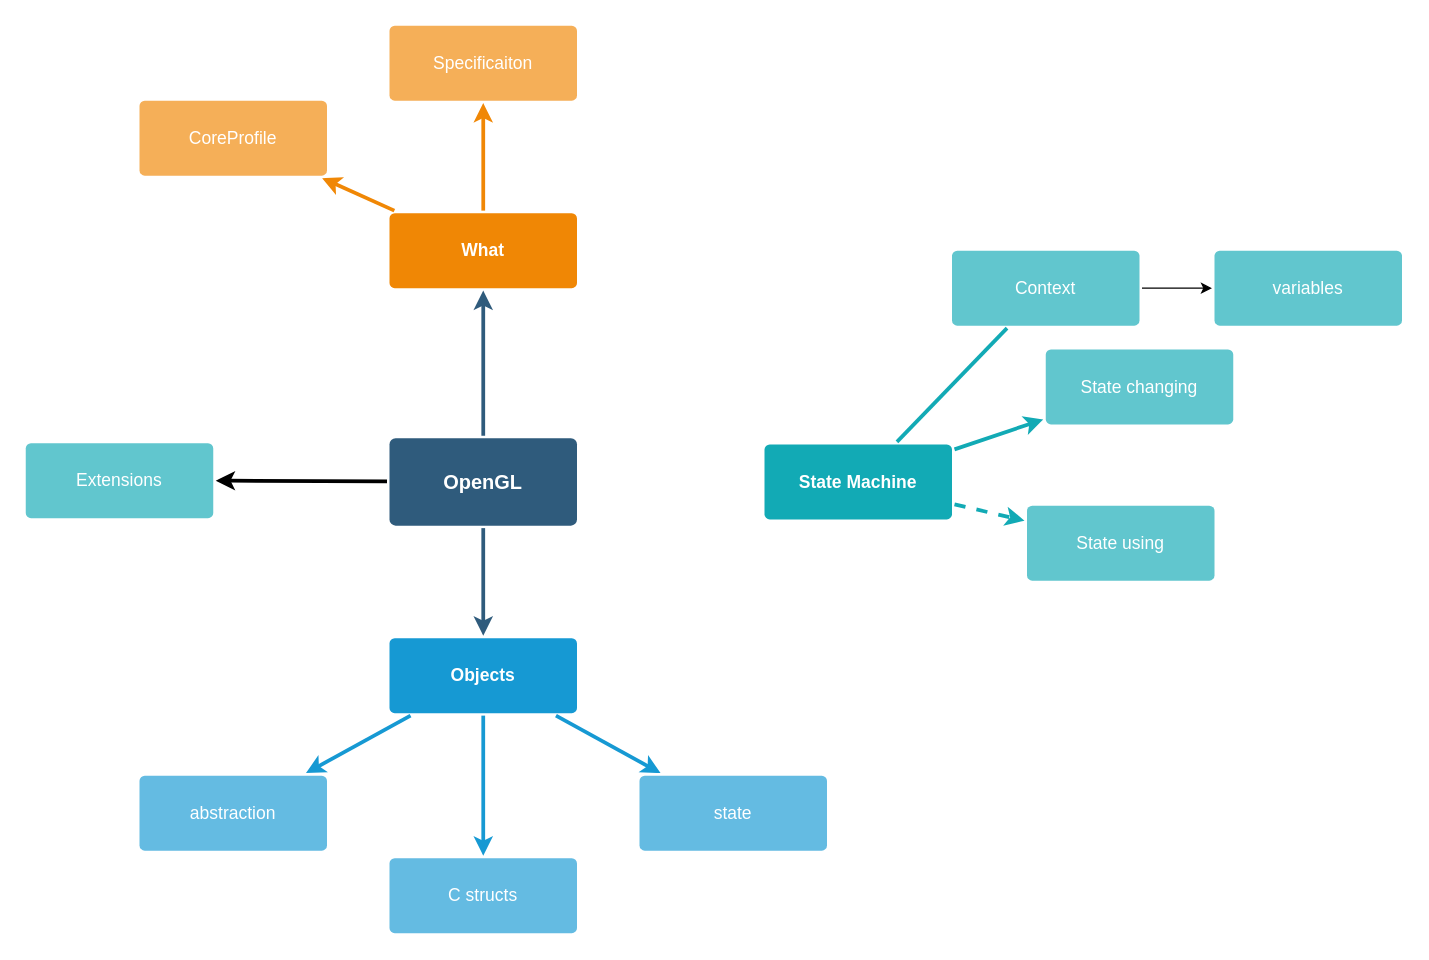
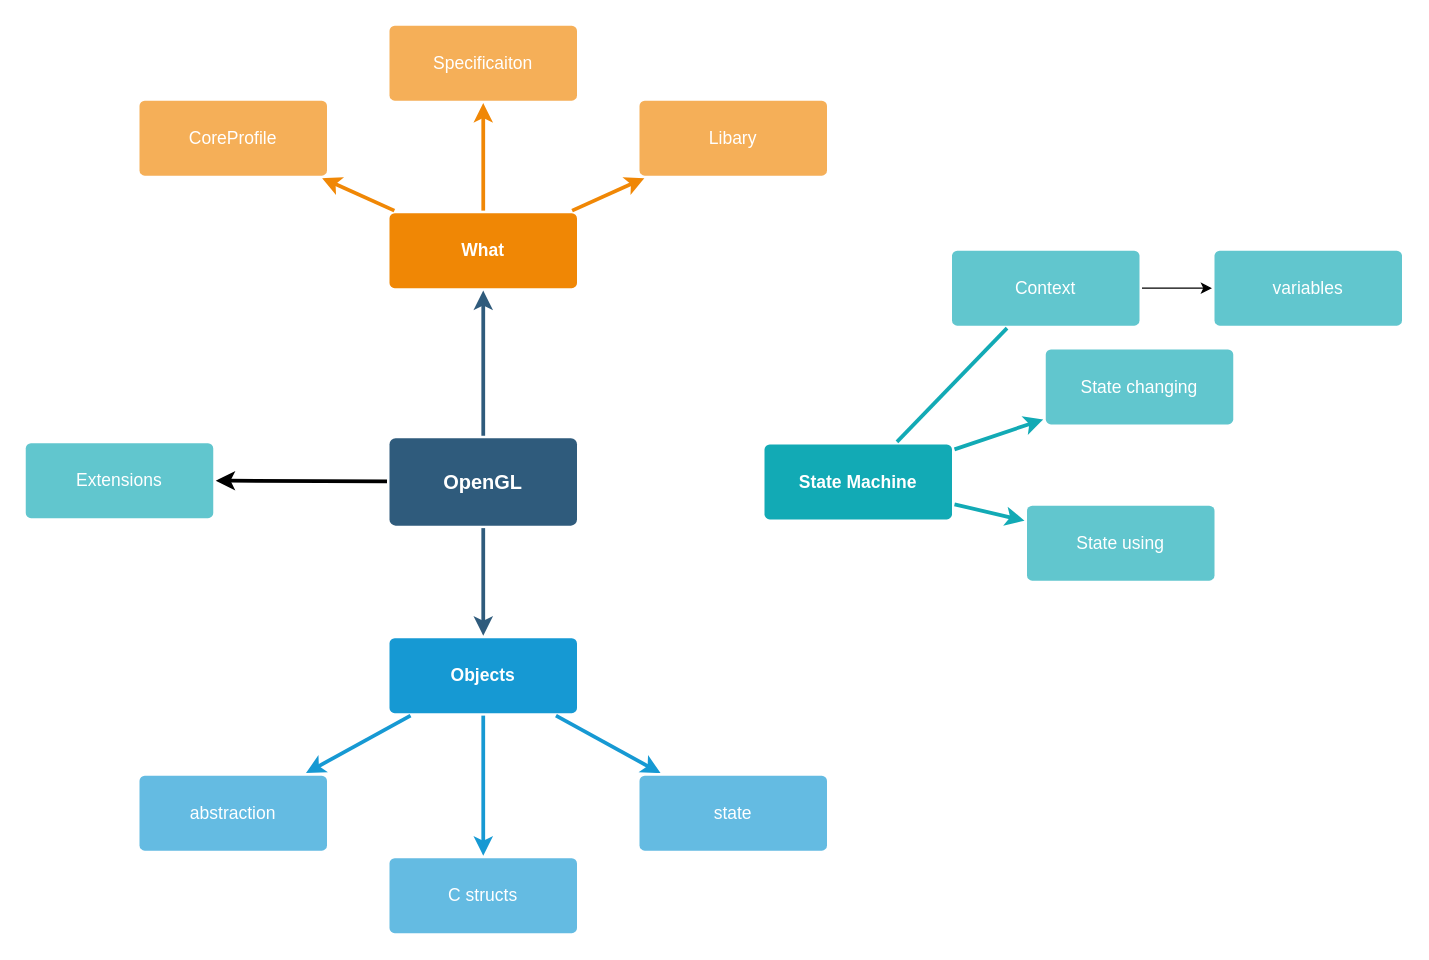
  <mxCell id="0" />
  <mxCell id="1" parent="0" />
  <mxCell id="2" value="" style="edgeStyle=none;rounded=0;jumpStyle=none;html=1;shadow=0;labelBackgroundColor=none;startArrow=none;startFill=0;endArrow=classic;endFill=1;jettySize=auto;orthogonalLoop=1;strokeColor=#2F5B7C;strokeWidth=3;fontFamily=Helvetica;fontSize=16;fontColor=#23445D;spacing=5;" edge="1" parent="1" source="5" target="13"><mxGeometry relative="1" as="geometry" /></mxCell>
  <mxCell id="3" value="" style="edgeStyle=none;rounded=0;jumpStyle=none;html=1;shadow=0;labelBackgroundColor=none;startArrow=none;startFill=0;endArrow=classic;endFill=1;jettySize=auto;orthogonalLoop=1;strokeColor=#2F5B7C;strokeWidth=3;fontFamily=Helvetica;fontSize=16;fontColor=#23445D;spacing=5;" edge="1" parent="1" source="5" target="9"><mxGeometry relative="1" as="geometry" /></mxCell>
  <mxCell id="4" value="" style="edgeStyle=none;rounded=0;jumpStyle=none;html=1;shadow=0;labelBackgroundColor=none;startArrow=none;startFill=0;endArrow=classic;endFill=1;jettySize=auto;orthogonalLoop=1;strokeWidth=3;fontFamily=Helvetica;fontSize=16;fontColor=#23445D;spacing=5;entryX=1;entryY=0.5;entryDx=0;entryDy=0;" edge="1" parent="1" source="5" target="29"><mxGeometry relative="1" as="geometry"><mxPoint x="210" y="385" as="targetPoint" /></mxGeometry></mxCell>
  <mxCell id="5" value="OpenGL" style="rounded=1;whiteSpace=wrap;html=1;shadow=0;labelBackgroundColor=none;strokeColor=none;strokeWidth=3;fillColor=#2F5B7C;fontFamily=Helvetica;fontSize=16;fontColor=#FFFFFF;align=center;fontStyle=1;spacing=5;arcSize=7;perimeterSpacing=2;" vertex="1" parent="1"><mxGeometry x="311" y="350" width="150" height="70" as="geometry" /></mxCell>
  <mxCell id="6" value="" style="edgeStyle=none;rounded=0;jumpStyle=none;html=1;shadow=0;labelBackgroundColor=none;startArrow=none;startFill=0;endArrow=classic;endFill=1;jettySize=auto;orthogonalLoop=1;strokeColor=#1699D3;strokeWidth=3;fontFamily=Helvetica;fontSize=14;fontColor=#FFFFFF;spacing=5;" edge="1" parent="1" source="9" target="12"><mxGeometry relative="1" as="geometry" /></mxCell>
  <mxCell id="7" value="" style="edgeStyle=none;rounded=0;jumpStyle=none;html=1;shadow=0;labelBackgroundColor=none;startArrow=none;startFill=0;endArrow=classic;endFill=1;jettySize=auto;orthogonalLoop=1;strokeColor=#1699D3;strokeWidth=3;fontFamily=Helvetica;fontSize=14;fontColor=#FFFFFF;spacing=5;" edge="1" parent="1" source="9" target="11"><mxGeometry relative="1" as="geometry" /></mxCell>
  <mxCell id="8" value="" style="edgeStyle=none;rounded=0;jumpStyle=none;html=1;shadow=0;labelBackgroundColor=none;startArrow=none;startFill=0;endArrow=classic;endFill=1;jettySize=auto;orthogonalLoop=1;strokeColor=#1699D3;strokeWidth=3;fontFamily=Helvetica;fontSize=14;fontColor=#FFFFFF;spacing=5;" edge="1" parent="1" source="9" target="10"><mxGeometry relative="1" as="geometry" /></mxCell>
  <mxCell id="9" value="Objects" style="rounded=1;whiteSpace=wrap;html=1;shadow=0;labelBackgroundColor=none;strokeColor=none;strokeWidth=3;fillColor=#1699d3;fontFamily=Helvetica;fontSize=14;fontColor=#FFFFFF;align=center;spacing=5;fontStyle=1;arcSize=7;perimeterSpacing=2;" vertex="1" parent="1"><mxGeometry x="311" y="510" width="150" height="60" as="geometry" /></mxCell>
  <mxCell id="10" value="state" style="rounded=1;whiteSpace=wrap;html=1;shadow=0;labelBackgroundColor=none;strokeColor=none;strokeWidth=3;fillColor=#64bbe2;fontFamily=Helvetica;fontSize=14;fontColor=#FFFFFF;align=center;spacing=5;arcSize=7;perimeterSpacing=2;" vertex="1" parent="1"><mxGeometry x="511" y="620" width="150" height="60" as="geometry" /></mxCell>
  <mxCell id="11" value="C structs" style="rounded=1;whiteSpace=wrap;html=1;shadow=0;labelBackgroundColor=none;strokeColor=none;strokeWidth=3;fillColor=#64bbe2;fontFamily=Helvetica;fontSize=14;fontColor=#FFFFFF;align=center;spacing=5;arcSize=7;perimeterSpacing=2;" vertex="1" parent="1"><mxGeometry x="311" y="686" width="150" height="60" as="geometry" /></mxCell>
  <mxCell id="12" value="abstraction" style="rounded=1;whiteSpace=wrap;html=1;shadow=0;labelBackgroundColor=none;strokeColor=none;strokeWidth=3;fillColor=#64bbe2;fontFamily=Helvetica;fontSize=14;fontColor=#FFFFFF;align=center;spacing=5;arcSize=7;perimeterSpacing=2;" vertex="1" parent="1"><mxGeometry x="111" y="620" width="150" height="60" as="geometry" /></mxCell>
  <mxCell id="13" value="What" style="rounded=1;whiteSpace=wrap;html=1;shadow=0;labelBackgroundColor=none;strokeColor=none;strokeWidth=3;fillColor=#F08705;fontFamily=Helvetica;fontSize=14;fontColor=#FFFFFF;align=center;spacing=5;fontStyle=1;arcSize=7;perimeterSpacing=2;" vertex="1" parent="1"><mxGeometry x="311" y="170" width="150" height="60" as="geometry" /></mxCell>
+ <mxCell id="14" value="Libary" style="rounded=1;whiteSpace=wrap;html=1;shadow=0;labelBackgroundColor=none;strokeColor=none;strokeWidth=3;fillColor=#f5af58;fontFamily=Helvetica;fontSize=14;fontColor=#FFFFFF;align=center;spacing=5;arcSize=7;perimeterSpacing=2;" vertex="1" parent="1"><mxGeometry x="511" y="80" width="150" height="60" as="geometry" /></mxCell>
+ <mxCell id="15" value="" style="edgeStyle=none;rounded=0;jumpStyle=none;html=1;shadow=0;labelBackgroundColor=none;startArrow=none;startFill=0;endArrow=classic;endFill=1;jettySize=auto;orthogonalLoop=1;strokeColor=#F08705;strokeWidth=3;fontFamily=Helvetica;fontSize=14;fontColor=#FFFFFF;spacing=5;" edge="1" parent="1" source="13" target="14"><mxGeometry relative="1" as="geometry" /></mxCell>
  <mxCell id="16" value="Specificaiton" style="rounded=1;whiteSpace=wrap;html=1;shadow=0;labelBackgroundColor=none;strokeColor=none;strokeWidth=3;fillColor=#f5af58;fontFamily=Helvetica;fontSize=14;fontColor=#FFFFFF;align=center;spacing=5;arcSize=7;perimeterSpacing=2;" vertex="1" parent="1"><mxGeometry x="311" y="20" width="150" height="60" as="geometry" /></mxCell>
  <mxCell id="17" value="" style="edgeStyle=none;rounded=0;jumpStyle=none;html=1;shadow=0;labelBackgroundColor=none;startArrow=none;startFill=0;endArrow=classic;endFill=1;jettySize=auto;orthogonalLoop=1;strokeColor=#F08705;strokeWidth=3;fontFamily=Helvetica;fontSize=14;fontColor=#FFFFFF;spacing=5;" edge="1" parent="1" source="13" target="16"><mxGeometry relative="1" as="geometry" /></mxCell>
  <mxCell id="18" value="CoreProfile" style="rounded=1;whiteSpace=wrap;html=1;shadow=0;labelBackgroundColor=none;strokeColor=none;strokeWidth=3;fillColor=#f5af58;fontFamily=Helvetica;fontSize=14;fontColor=#FFFFFF;align=center;spacing=5;arcSize=7;perimeterSpacing=2;" vertex="1" parent="1"><mxGeometry x="111" y="80" width="150" height="60" as="geometry" /></mxCell>
  <mxCell id="19" value="" style="edgeStyle=none;rounded=0;jumpStyle=none;html=1;shadow=0;labelBackgroundColor=none;startArrow=none;startFill=0;endArrow=classic;endFill=1;jettySize=auto;orthogonalLoop=1;strokeColor=#F08705;strokeWidth=3;fontFamily=Helvetica;fontSize=14;fontColor=#FFFFFF;spacing=5;" edge="1" parent="1" source="13" target="18"><mxGeometry relative="1" as="geometry" /></mxCell>
  <mxCell id="20" value="State Machine" style="rounded=1;whiteSpace=wrap;html=1;shadow=0;labelBackgroundColor=none;strokeColor=none;strokeWidth=3;fillColor=#12aab5;fontFamily=Helvetica;fontSize=14;fontColor=#FFFFFF;align=center;spacing=5;fontStyle=1;arcSize=7;perimeterSpacing=2;" vertex="1" parent="1"><mxGeometry x="611" y="355" width="150" height="60" as="geometry" /></mxCell>
  <mxCell id="21" value="" style="edgeStyle=orthogonalEdgeStyle;rounded=0;orthogonalLoop=1;jettySize=auto;html=1;" edge="1" parent="1" source="22" target="28"><mxGeometry relative="1" as="geometry" /></mxCell>
  <mxCell id="22" value="Context" style="rounded=1;whiteSpace=wrap;html=1;shadow=0;labelBackgroundColor=none;strokeColor=none;strokeWidth=3;fillColor=#61c6ce;fontFamily=Helvetica;fontSize=14;fontColor=#FFFFFF;align=center;spacing=5;fontStyle=0;arcSize=7;perimeterSpacing=2;" vertex="1" parent="1"><mxGeometry x="761" y="200" width="150" height="60" as="geometry" /></mxCell>
  <mxCell id="23" value="" style="edgeStyle=none;rounded=1;jumpStyle=none;html=1;shadow=0;labelBackgroundColor=none;startArrow=none;startFill=0;jettySize=auto;orthogonalLoop=1;strokeColor=#12AAB5;strokeWidth=3;fontFamily=Helvetica;fontSize=14;fontColor=#FFFFFF;spacing=5;fontStyle=1;fillColor=#b0e3e6;endArrow=none;" edge="1" parent="1" source="20" target="22"><mxGeometry relative="1" as="geometry" /></mxCell>
  <mxCell id="24" value="State using" style="rounded=1;whiteSpace=wrap;html=1;shadow=0;labelBackgroundColor=none;strokeColor=none;strokeWidth=3;fillColor=#61c6ce;fontFamily=Helvetica;fontSize=14;fontColor=#FFFFFF;align=center;spacing=5;fontStyle=0;arcSize=7;perimeterSpacing=2;" vertex="1" parent="1"><mxGeometry x="821" y="404" width="150" height="60" as="geometry" /></mxCell>
- <mxCell id="25" value="" style="edgeStyle=none;rounded=1;jumpStyle=none;html=1;shadow=0;labelBackgroundColor=none;startArrow=none;startFill=0;jettySize=auto;orthogonalLoop=1;strokeColor=#12AAB5;strokeWidth=3;fontFamily=Helvetica;fontSize=14;fontColor=#FFFFFF;spacing=5;fontStyle=1;fillColor=#b0e3e6;dashed=1;" edge="1" parent="1" source="20" target="24"><mxGeometry relative="1" as="geometry" /></mxCell>
+ <mxCell id="25" value="" style="edgeStyle=none;rounded=1;jumpStyle=none;html=1;shadow=0;labelBackgroundColor=none;startArrow=none;startFill=0;jettySize=auto;orthogonalLoop=1;strokeColor=#12AAB5;strokeWidth=3;fontFamily=Helvetica;fontSize=14;fontColor=#FFFFFF;spacing=5;fontStyle=1;fillColor=#b0e3e6;" edge="1" parent="1" source="20" target="24"><mxGeometry relative="1" as="geometry" /></mxCell>
  <mxCell id="26" value="State changing" style="rounded=1;whiteSpace=wrap;html=1;shadow=0;labelBackgroundColor=none;strokeColor=none;strokeWidth=3;fillColor=#61c6ce;fontFamily=Helvetica;fontSize=14;fontColor=#FFFFFF;align=center;spacing=5;fontStyle=0;arcSize=7;perimeterSpacing=2;" vertex="1" parent="1"><mxGeometry x="836" y="279" width="150" height="60" as="geometry" /></mxCell>
  <mxCell id="27" value="" style="edgeStyle=none;rounded=1;jumpStyle=none;html=1;shadow=0;labelBackgroundColor=none;startArrow=none;startFill=0;jettySize=auto;orthogonalLoop=1;strokeColor=#12AAB5;strokeWidth=3;fontFamily=Helvetica;fontSize=14;fontColor=#FFFFFF;spacing=5;fontStyle=1;fillColor=#b0e3e6;" edge="1" parent="1" source="20" target="26"><mxGeometry relative="1" as="geometry" /></mxCell>
  <mxCell id="28" value="variables" style="rounded=1;whiteSpace=wrap;html=1;shadow=0;labelBackgroundColor=none;strokeColor=none;strokeWidth=3;fillColor=#61c6ce;fontFamily=Helvetica;fontSize=14;fontColor=#FFFFFF;align=center;spacing=5;fontStyle=0;arcSize=7;perimeterSpacing=2;" vertex="1" parent="1"><mxGeometry x="971" y="200" width="150" height="60" as="geometry" /></mxCell>
  <mxCell id="29" value="Extensions" style="rounded=1;whiteSpace=wrap;html=1;shadow=0;labelBackgroundColor=none;strokeColor=none;strokeWidth=3;fillColor=#61c6ce;fontFamily=Helvetica;fontSize=14;fontColor=#FFFFFF;align=center;spacing=5;fontStyle=0;arcSize=7;perimeterSpacing=2;" vertex="1" parent="1"><mxGeometry x="20" y="354" width="150" height="60" as="geometry" /></mxCell>
